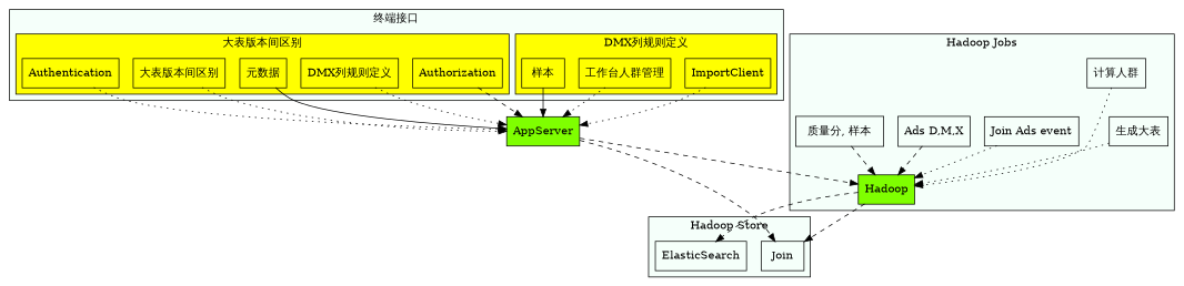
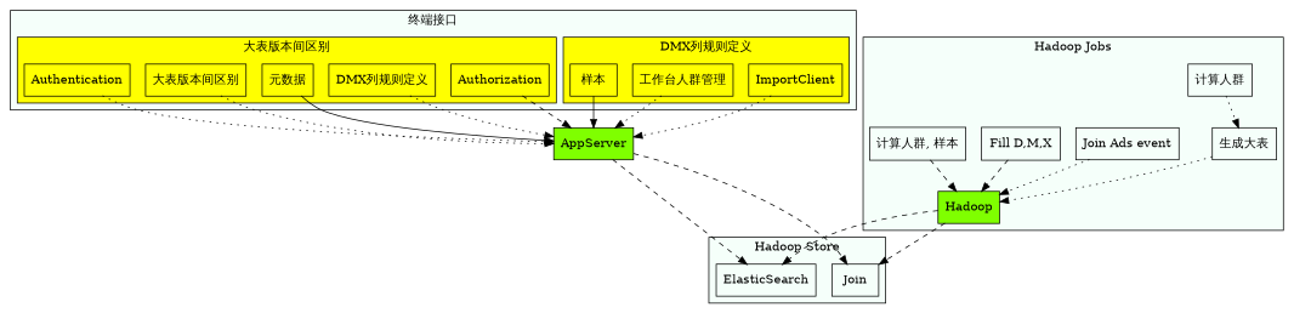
  digraph {
    rankdir=TB
    node [shape=record]
    edge [style=dotted]
    n1 [label="Join Ads event"]
    n2 [color=black fillcolor=chartreuse label=Hadoop style=filled]
    n3 [label="生成大表"]
-   n4 [label="Ads D,M,X"]
-   n5 [label="质量分, 样本"]
+   n4 [label="Fill D,M,X"]
+   n5 [label="计算人群, 样本"]
    n6 [label="计算人群"]
    n7 [label=ElasticSearch]
    n8 [label=Join]
    n9 [label=ImportClient]
    n10 [label="工作台人群管理"]
    n11 [label="样本"]
    n12 [label="大表版本间区别"]
    Authentication
    Authorization
    n15 [label="DMX列规则定义"]
    n16 [label="元数据"]
    n17 [color=black fillcolor=chartreuse label=AppServer style=filled]
    subgraph cluster_1 {
      bgcolor=mintcream
      label="Hadoop Jobs"
      n1
      n2
      n3
      n4
      n5
      n6
    }
    subgraph cluster_2 {
      bgcolor=mintcream
      label="Hadoop Store"
      n7
      n8
    }
    subgraph cluster_3 {
      bgcolor=mintcream
      label="终端接口"
      subgraph cluster_4 {
        bgcolor=yellow
        label="DMX列规则定义"
        n9
        n10
        n11
      }
      subgraph cluster_5 {
        bgcolor=yellow
        label="大表版本间区别"
        n12
        Authentication
        Authorization
        n15
        n16
      }
    }
    n1 -> n2
    n2 -> n7 [style=dashed]
    n2 -> n8 [style=dashed]
    n3 -> n2
    n4 -> n2 [style=dashed]
    n5 -> n2 [style=dashed]
-   n6 -> n2
+   n6 -> n3
    n9 -> n17
    n10 -> n17
    n11 -> n17 [style=solid]
    n12 -> n17
    Authentication -> n17
    Authorization -> n17 [style=dashed]
    n15 -> n17
    n16 -> n17 [style=solid]
-   n17 -> n2 [style=dashed]
+   n17 -> n7 [style=dashed]
    n17 -> n8 [style=dashed]
  }
